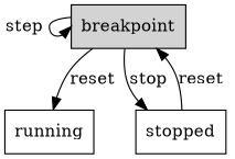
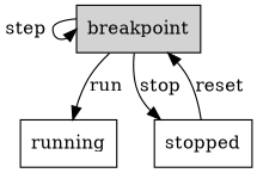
  digraph {
    node [shape=rect]
    breakpoint [fillcolor=lightgrey style=filled]
    running
    stopped
    breakpoint -> breakpoint [headport=w label="step "]
-   breakpoint -> running [label="reset "]
+   breakpoint -> running [label="run "]
    breakpoint -> stopped [label="stop "]
    stopped -> breakpoint [label="reset "]
  }
